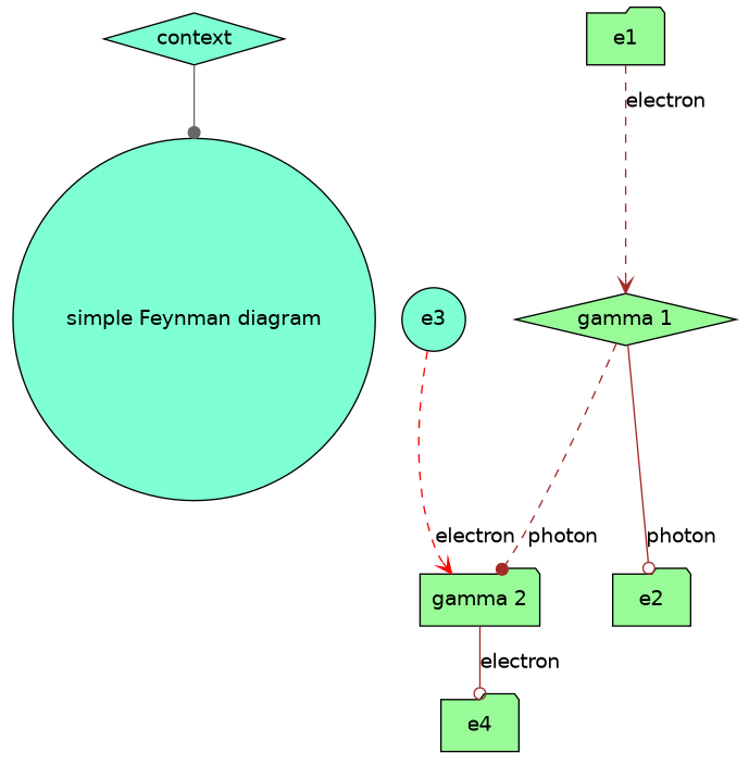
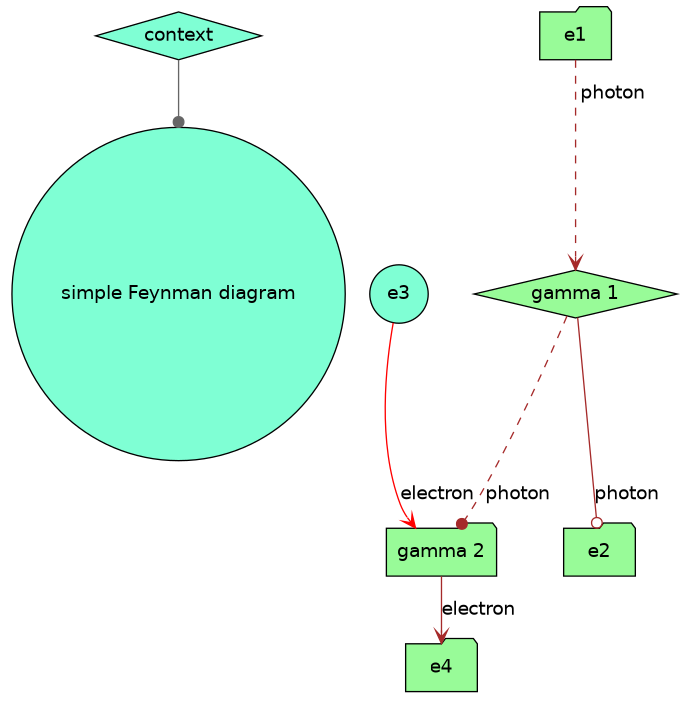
  digraph {
    fontname="DejaVu Sans"
    node [fillcolor=palegreen fontname="DejaVu Sans" shape=folder style=filled]
    edge [arrowhead=dot color=brown fontname="DejaVu Sans" style=solid]
    context [fillcolor=aquamarine shape=diamond]
    "simple Feynman diagram" [fillcolor=aquamarine shape=circle]
    "gamma 1" [shape=diamond]
    e1
    e2
    "gamma 2"
    e4
    e3 [fillcolor=aquamarine shape=circle]
    context -> "simple Feynman diagram" [color=gray40]
    "gamma 1" -> e2 [arrowhead=odot label=photon]
    "gamma 1" -> "gamma 2" [label=photon style=dashed]
-   e1 -> "gamma 1" [arrowhead=vee label=electron style=dashed]
-   "gamma 2" -> e4 [arrowhead=odot label=electron]
-   e3 -> "gamma 2" [arrowhead=vee color=red label=electron style=dashed]
+   e1 -> "gamma 1" [arrowhead=vee label=photon style=dashed]
+   "gamma 2" -> e4 [arrowhead=vee label=electron]
+   e3 -> "gamma 2" [arrowhead=vee color=red label=electron]
  }
